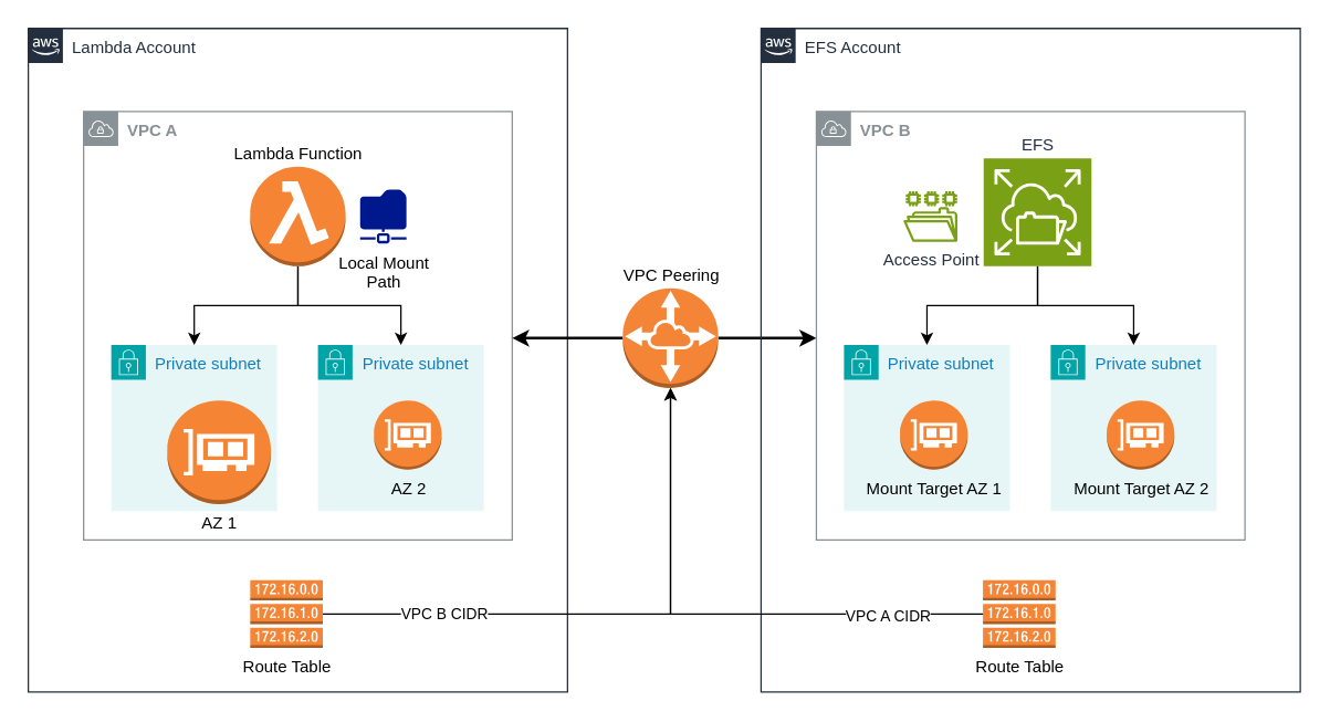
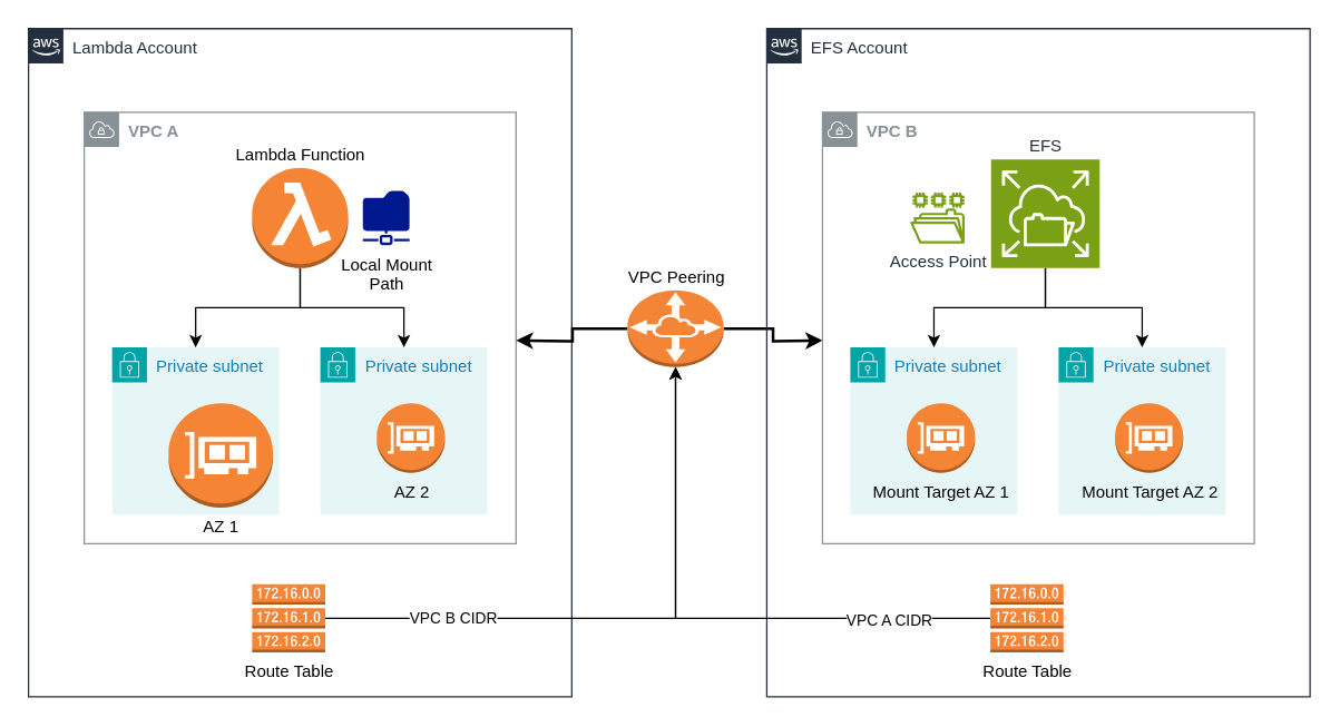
  <mxCell id="0" />
  <mxCell id="1" parent="0" />
  <mxCell id="2" value="Lambda Account" style="points=[[0,0],[0.25,0],[0.5,0],[0.75,0],[1,0],[1,0.25],[1,0.5],[1,0.75],[1,1],[0.75,1],[0.5,1],[0.25,1],[0,1],[0,0.75],[0,0.5],[0,0.25]];outlineConnect=0;gradientColor=none;html=1;whiteSpace=wrap;fontSize=12;fontStyle=0;container=1;pointerEvents=0;collapsible=0;recursiveResize=0;shape=mxgraph.aws4.group;grIcon=mxgraph.aws4.group_aws_cloud_alt;strokeColor=#232F3E;fillColor=none;verticalAlign=top;align=left;spacingLeft=30;fontColor=#232F3E;dashed=0;" vertex="1" parent="1"><mxGeometry x="20" y="20" width="390" height="480" as="geometry" /></mxCell>
  <mxCell id="3" value="&lt;b&gt;VPC A&lt;/b&gt;" style="sketch=0;outlineConnect=0;gradientColor=none;html=1;whiteSpace=wrap;fontSize=12;fontStyle=0;shape=mxgraph.aws4.group;grIcon=mxgraph.aws4.group_vpc;strokeColor=#879196;fillColor=none;verticalAlign=top;align=left;spacingLeft=30;fontColor=#879196;dashed=0;" vertex="1" parent="2"><mxGeometry x="40" y="60" width="310" height="310" as="geometry" /></mxCell>
  <mxCell id="4" style="edgeStyle=orthogonalEdgeStyle;rounded=0;orthogonalLoop=1;jettySize=auto;html=1;" edge="1" parent="2" source="6" target="7"><mxGeometry relative="1" as="geometry" /></mxCell>
  <mxCell id="5" style="edgeStyle=orthogonalEdgeStyle;rounded=0;orthogonalLoop=1;jettySize=auto;html=1;" edge="1" parent="2" source="6" target="9"><mxGeometry relative="1" as="geometry" /></mxCell>
  <mxCell id="6" value="Lambda Function" style="outlineConnect=0;dashed=0;verticalLabelPosition=top;verticalAlign=bottom;align=center;html=1;shape=mxgraph.aws3.lambda_function;fillColor=#F58534;gradientColor=none;labelPosition=center;" vertex="1" parent="2"><mxGeometry x="160.5" y="100" width="69" height="72" as="geometry" /></mxCell>
  <mxCell id="7" value="Private subnet" style="points=[[0,0],[0.25,0],[0.5,0],[0.75,0],[1,0],[1,0.25],[1,0.5],[1,0.75],[1,1],[0.75,1],[0.5,1],[0.25,1],[0,1],[0,0.75],[0,0.5],[0,0.25]];outlineConnect=0;gradientColor=none;html=1;whiteSpace=wrap;fontSize=12;fontStyle=0;container=1;pointerEvents=0;collapsible=0;recursiveResize=0;shape=mxgraph.aws4.group;grIcon=mxgraph.aws4.group_security_group;grStroke=0;strokeColor=#00A4A6;fillColor=#E6F6F7;verticalAlign=top;align=left;spacingLeft=30;fontColor=#147EBA;dashed=0;" vertex="1" parent="2"><mxGeometry x="60" y="229" width="120" height="120" as="geometry" /></mxCell>
  <mxCell id="8" value="AZ 1" style="outlineConnect=0;dashed=0;verticalLabelPosition=bottom;verticalAlign=top;align=center;html=1;shape=mxgraph.aws3.elastic_network_interface;fillColor=#F58534;gradientColor=none;" vertex="1" parent="7"><mxGeometry x="40.5" y="40" width="75" height="75" as="geometry" /></mxCell>
  <mxCell id="9" value="Private subnet" style="points=[[0,0],[0.25,0],[0.5,0],[0.75,0],[1,0],[1,0.25],[1,0.5],[1,0.75],[1,1],[0.75,1],[0.5,1],[0.25,1],[0,1],[0,0.75],[0,0.5],[0,0.25]];outlineConnect=0;gradientColor=none;html=1;whiteSpace=wrap;fontSize=12;fontStyle=0;container=1;pointerEvents=0;collapsible=0;recursiveResize=0;shape=mxgraph.aws4.group;grIcon=mxgraph.aws4.group_security_group;grStroke=0;strokeColor=#00A4A6;fillColor=#E6F6F7;verticalAlign=top;align=left;spacingLeft=30;fontColor=#147EBA;dashed=0;" vertex="1" parent="2"><mxGeometry x="209.5" y="229" width="120" height="120" as="geometry" /></mxCell>
  <mxCell id="10" value="AZ 2" style="outlineConnect=0;dashed=0;verticalLabelPosition=bottom;verticalAlign=top;align=center;html=1;shape=mxgraph.aws3.elastic_network_interface;fillColor=#F58534;gradientColor=none;" vertex="1" parent="9"><mxGeometry x="40.5" y="40" width="49" height="50" as="geometry" /></mxCell>
  <mxCell id="11" value="Route Table" style="outlineConnect=0;dashed=0;verticalLabelPosition=bottom;verticalAlign=top;align=center;html=1;shape=mxgraph.aws3.route_table;fillColor=#F58536;gradientColor=none;" vertex="1" parent="2"><mxGeometry x="160.5" y="399" width="52.5" height="49" as="geometry" /></mxCell>
  <mxCell id="12" value="Local Mount&lt;div&gt;Path&lt;/div&gt;" style="sketch=0;aspect=fixed;pointerEvents=1;shadow=0;dashed=0;html=1;strokeColor=none;labelPosition=center;verticalLabelPosition=bottom;verticalAlign=top;align=center;fillColor=#00188D;shape=mxgraph.mscae.enterprise.shared_folder" vertex="1" parent="2"><mxGeometry x="240" y="116.5" width="33.54" height="39" as="geometry" /></mxCell>
  <mxCell id="13" style="edgeStyle=orthogonalEdgeStyle;rounded=0;orthogonalLoop=1;jettySize=auto;html=1;strokeWidth=2;" edge="1" parent="1" source="15"><mxGeometry relative="1" as="geometry"><mxPoint x="370" y="244" as="targetPoint" /></mxGeometry></mxCell>
  <mxCell id="14" style="edgeStyle=orthogonalEdgeStyle;rounded=0;orthogonalLoop=1;jettySize=auto;html=1;strokeWidth=2;" edge="1" parent="1" source="15"><mxGeometry relative="1" as="geometry"><mxPoint x="590" y="244" as="targetPoint" /></mxGeometry></mxCell>
- <mxCell id="15" value="VPC Peering" style="outlineConnect=0;dashed=0;verticalLabelPosition=top;verticalAlign=bottom;align=center;html=1;shape=mxgraph.aws3.vpc_peering;fillColor=#F58536;gradientColor=none;labelPosition=center;" vertex="1" parent="1"><mxGeometry x="450" y="208" width="69" height="72" as="geometry" /></mxCell>
+ <mxCell id="15" value="VPC Peering" style="outlineConnect=0;dashed=0;verticalLabelPosition=top;verticalAlign=bottom;align=center;html=1;shape=mxgraph.aws3.vpc_peering;fillColor=#F58536;gradientColor=none;labelPosition=center;" vertex="1" parent="1"><mxGeometry x="450" y="208" width="69" height="55" as="geometry" /></mxCell>
  <mxCell id="16" value="EFS Account" style="points=[[0,0],[0.25,0],[0.5,0],[0.75,0],[1,0],[1,0.25],[1,0.5],[1,0.75],[1,1],[0.75,1],[0.5,1],[0.25,1],[0,1],[0,0.75],[0,0.5],[0,0.25]];outlineConnect=0;gradientColor=none;html=1;whiteSpace=wrap;fontSize=12;fontStyle=0;container=1;pointerEvents=0;collapsible=0;recursiveResize=0;shape=mxgraph.aws4.group;grIcon=mxgraph.aws4.group_aws_cloud_alt;strokeColor=#232F3E;fillColor=none;verticalAlign=top;align=left;spacingLeft=30;fontColor=#232F3E;dashed=0;" vertex="1" parent="1"><mxGeometry x="550" y="20" width="390" height="480" as="geometry" /></mxCell>
  <mxCell id="17" value="&lt;b&gt;VPC B&lt;/b&gt;" style="sketch=0;outlineConnect=0;gradientColor=none;html=1;whiteSpace=wrap;fontSize=12;fontStyle=0;shape=mxgraph.aws4.group;grIcon=mxgraph.aws4.group_vpc;strokeColor=#879196;fillColor=none;verticalAlign=top;align=left;spacingLeft=30;fontColor=#879196;dashed=0;" vertex="1" parent="16"><mxGeometry x="40" y="60" width="310" height="310" as="geometry" /></mxCell>
  <mxCell id="18" value="Private subnet" style="points=[[0,0],[0.25,0],[0.5,0],[0.75,0],[1,0],[1,0.25],[1,0.5],[1,0.75],[1,1],[0.75,1],[0.5,1],[0.25,1],[0,1],[0,0.75],[0,0.5],[0,0.25]];outlineConnect=0;gradientColor=none;html=1;whiteSpace=wrap;fontSize=12;fontStyle=0;container=1;pointerEvents=0;collapsible=0;recursiveResize=0;shape=mxgraph.aws4.group;grIcon=mxgraph.aws4.group_security_group;grStroke=0;strokeColor=#00A4A6;fillColor=#E6F6F7;verticalAlign=top;align=left;spacingLeft=30;fontColor=#147EBA;dashed=0;" vertex="1" parent="16"><mxGeometry x="60" y="229" width="120" height="120" as="geometry" /></mxCell>
  <mxCell id="19" value="Mount Target AZ 1" style="outlineConnect=0;dashed=0;verticalLabelPosition=bottom;verticalAlign=top;align=center;html=1;shape=mxgraph.aws3.elastic_network_interface;fillColor=#F58534;gradientColor=none;" vertex="1" parent="18"><mxGeometry x="40.5" y="40" width="49" height="50" as="geometry" /></mxCell>
  <mxCell id="20" value="Private subnet" style="points=[[0,0],[0.25,0],[0.5,0],[0.75,0],[1,0],[1,0.25],[1,0.5],[1,0.75],[1,1],[0.75,1],[0.5,1],[0.25,1],[0,1],[0,0.75],[0,0.5],[0,0.25]];outlineConnect=0;gradientColor=none;html=1;whiteSpace=wrap;fontSize=12;fontStyle=0;container=1;pointerEvents=0;collapsible=0;recursiveResize=0;shape=mxgraph.aws4.group;grIcon=mxgraph.aws4.group_security_group;grStroke=0;strokeColor=#00A4A6;fillColor=#E6F6F7;verticalAlign=top;align=left;spacingLeft=30;fontColor=#147EBA;dashed=0;" vertex="1" parent="16"><mxGeometry x="209.5" y="229" width="120" height="120" as="geometry" /></mxCell>
  <mxCell id="21" value="Mount Target AZ 2" style="outlineConnect=0;dashed=0;verticalLabelPosition=bottom;verticalAlign=top;align=center;html=1;shape=mxgraph.aws3.elastic_network_interface;fillColor=#F58534;gradientColor=none;" vertex="1" parent="20"><mxGeometry x="40.5" y="40" width="49" height="50" as="geometry" /></mxCell>
  <mxCell id="22" value="Route Table" style="outlineConnect=0;dashed=0;verticalLabelPosition=bottom;verticalAlign=top;align=center;html=1;shape=mxgraph.aws3.route_table;fillColor=#F58536;gradientColor=none;" vertex="1" parent="16"><mxGeometry x="160.5" y="399" width="52.5" height="49" as="geometry" /></mxCell>
  <mxCell id="23" style="edgeStyle=orthogonalEdgeStyle;rounded=0;orthogonalLoop=1;jettySize=auto;html=1;" edge="1" parent="16" source="25" target="18"><mxGeometry relative="1" as="geometry" /></mxCell>
  <mxCell id="24" style="edgeStyle=orthogonalEdgeStyle;rounded=0;orthogonalLoop=1;jettySize=auto;html=1;" edge="1" parent="16" source="25" target="20"><mxGeometry relative="1" as="geometry" /></mxCell>
  <mxCell id="25" value="EFS" style="sketch=0;points=[[0,0,0],[0.25,0,0],[0.5,0,0],[0.75,0,0],[1,0,0],[0,1,0],[0.25,1,0],[0.5,1,0],[0.75,1,0],[1,1,0],[0,0.25,0],[0,0.5,0],[0,0.75,0],[1,0.25,0],[1,0.5,0],[1,0.75,0]];outlineConnect=0;fontColor=#232F3E;fillColor=#7AA116;strokeColor=#ffffff;dashed=0;verticalLabelPosition=top;verticalAlign=bottom;align=center;html=1;fontSize=12;fontStyle=0;aspect=fixed;shape=mxgraph.aws4.resourceIcon;resIcon=mxgraph.aws4.elastic_file_system;labelPosition=center;" vertex="1" parent="16"><mxGeometry x="161" y="94" width="78" height="78" as="geometry" /></mxCell>
  <mxCell id="26" value="Access Point" style="sketch=0;outlineConnect=0;fontColor=#232F3E;gradientColor=none;fillColor=#7AA116;strokeColor=none;dashed=0;verticalLabelPosition=bottom;verticalAlign=top;align=center;html=1;fontSize=12;fontStyle=0;aspect=fixed;pointerEvents=1;shape=mxgraph.aws4.file_system;" vertex="1" parent="16"><mxGeometry x="103" y="117.75" width="39" height="36.5" as="geometry" /></mxCell>
  <mxCell id="27" style="edgeStyle=orthogonalEdgeStyle;rounded=0;orthogonalLoop=1;jettySize=auto;html=1;" edge="1" parent="1" source="11" target="15"><mxGeometry relative="1" as="geometry" /></mxCell>
  <mxCell id="28" value="VPC B CIDR" style="edgeLabel;html=1;align=center;verticalAlign=middle;resizable=0;points=[];" vertex="1" connectable="0" parent="27"><mxGeometry x="-0.581" y="1" relative="1" as="geometry"><mxPoint y="1" as="offset" /></mxGeometry></mxCell>
  <mxCell id="29" style="edgeStyle=orthogonalEdgeStyle;rounded=0;orthogonalLoop=1;jettySize=auto;html=1;entryX=0.5;entryY=1;entryDx=0;entryDy=0;entryPerimeter=0;" edge="1" parent="1" source="22" target="15"><mxGeometry relative="1" as="geometry" /></mxCell>
  <mxCell id="30" value="&lt;div&gt;&lt;br&gt;&lt;/div&gt;" style="edgeLabel;html=1;align=center;verticalAlign=middle;resizable=0;points=[];" vertex="1" connectable="0" parent="29"><mxGeometry x="-0.638" y="4" relative="1" as="geometry"><mxPoint as="offset" /></mxGeometry></mxCell>
  <mxCell id="31" value="VPC A CIDR" style="edgeLabel;html=1;align=center;verticalAlign=middle;resizable=0;points=[];" vertex="1" connectable="0" parent="29"><mxGeometry x="-0.587" y="1" relative="1" as="geometry"><mxPoint x="11" as="offset" /></mxGeometry></mxCell>
